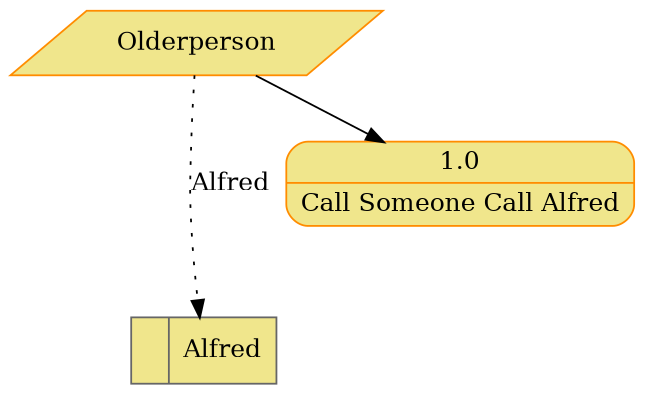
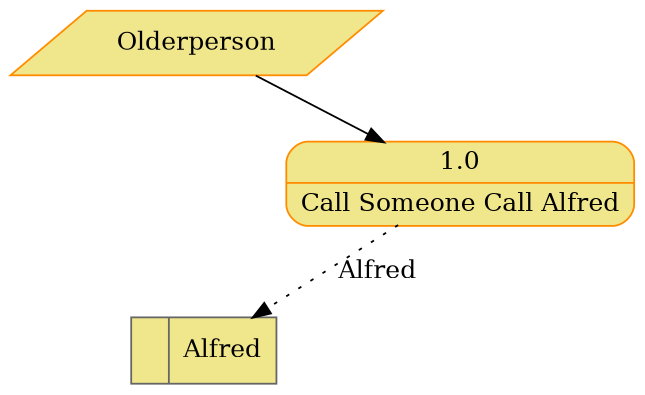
  digraph {
    node [color=darkorange fillcolor=khaki style=filled]
    n1 [color=gray40 label="<f0>  |<f1> Alfred " shape=record]
    n2 [label=Olderperson shape=parallelogram]
    n3 [label="{<f0> 1.0|<f1> Call Someone Call Alfred }" shape=Mrecord]
    n2 -> n3 [style=solid]
-   n2 -> n1 [label=Alfred style=dotted]
+   n3 -> n1 [label=Alfred style=dotted]
  }
